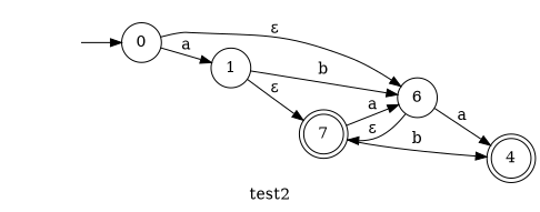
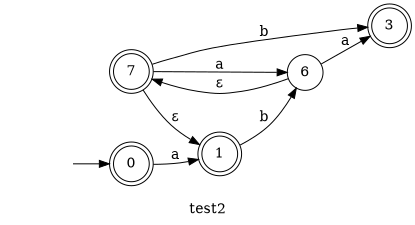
  digraph {
    label=test2
    rankdir=LR
    node [shape=circle]
    n1 [label=7 shape=doublecircle]
-   3 [shape=doublecircle label=4]
+   3 [shape=doublecircle]
    n3 [label=6]
-   0
-   1
+   0 [shape=doublecircle]
+   1 [shape=doublecircle]
    __I__ [style=invis width=0]
    n1 -> 3 [label=b]
    n1 -> n3 [label=a]
    n3 -> n1 [label="ε"]
    n3 -> 3 [label=a]
-   0 -> n3 [label="ε"]
    0 -> 1 [label=a]
-   1 -> n1 [label="ε"]
+   n1 -> 1 [label="ε"]
    1 -> n3 [label=b]
    __I__ -> 0
  }
